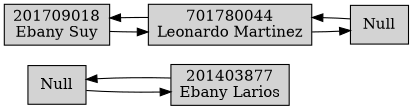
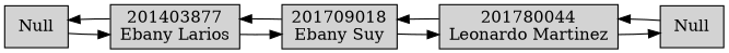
  digraph {
    rankdir=LR
    node [shape=box style=filled]
    n1 [label="Null\n"]
    n2 [label="201403877\nEbany Larios"]
    n3 [label="201709018\nEbany Suy"]
    n4 [label="Null\n"]
-   n5 [label="701780044\nLeonardo Martinez"]
+   n5 [label="201780044\nLeonardo Martinez"]
    n1 -> n2
    n2 -> n1
+   n2 -> n3
+   n3 -> n2
    n3 -> n5
    n4 -> n5
    n5 -> n3
    n5 -> n4
  }
